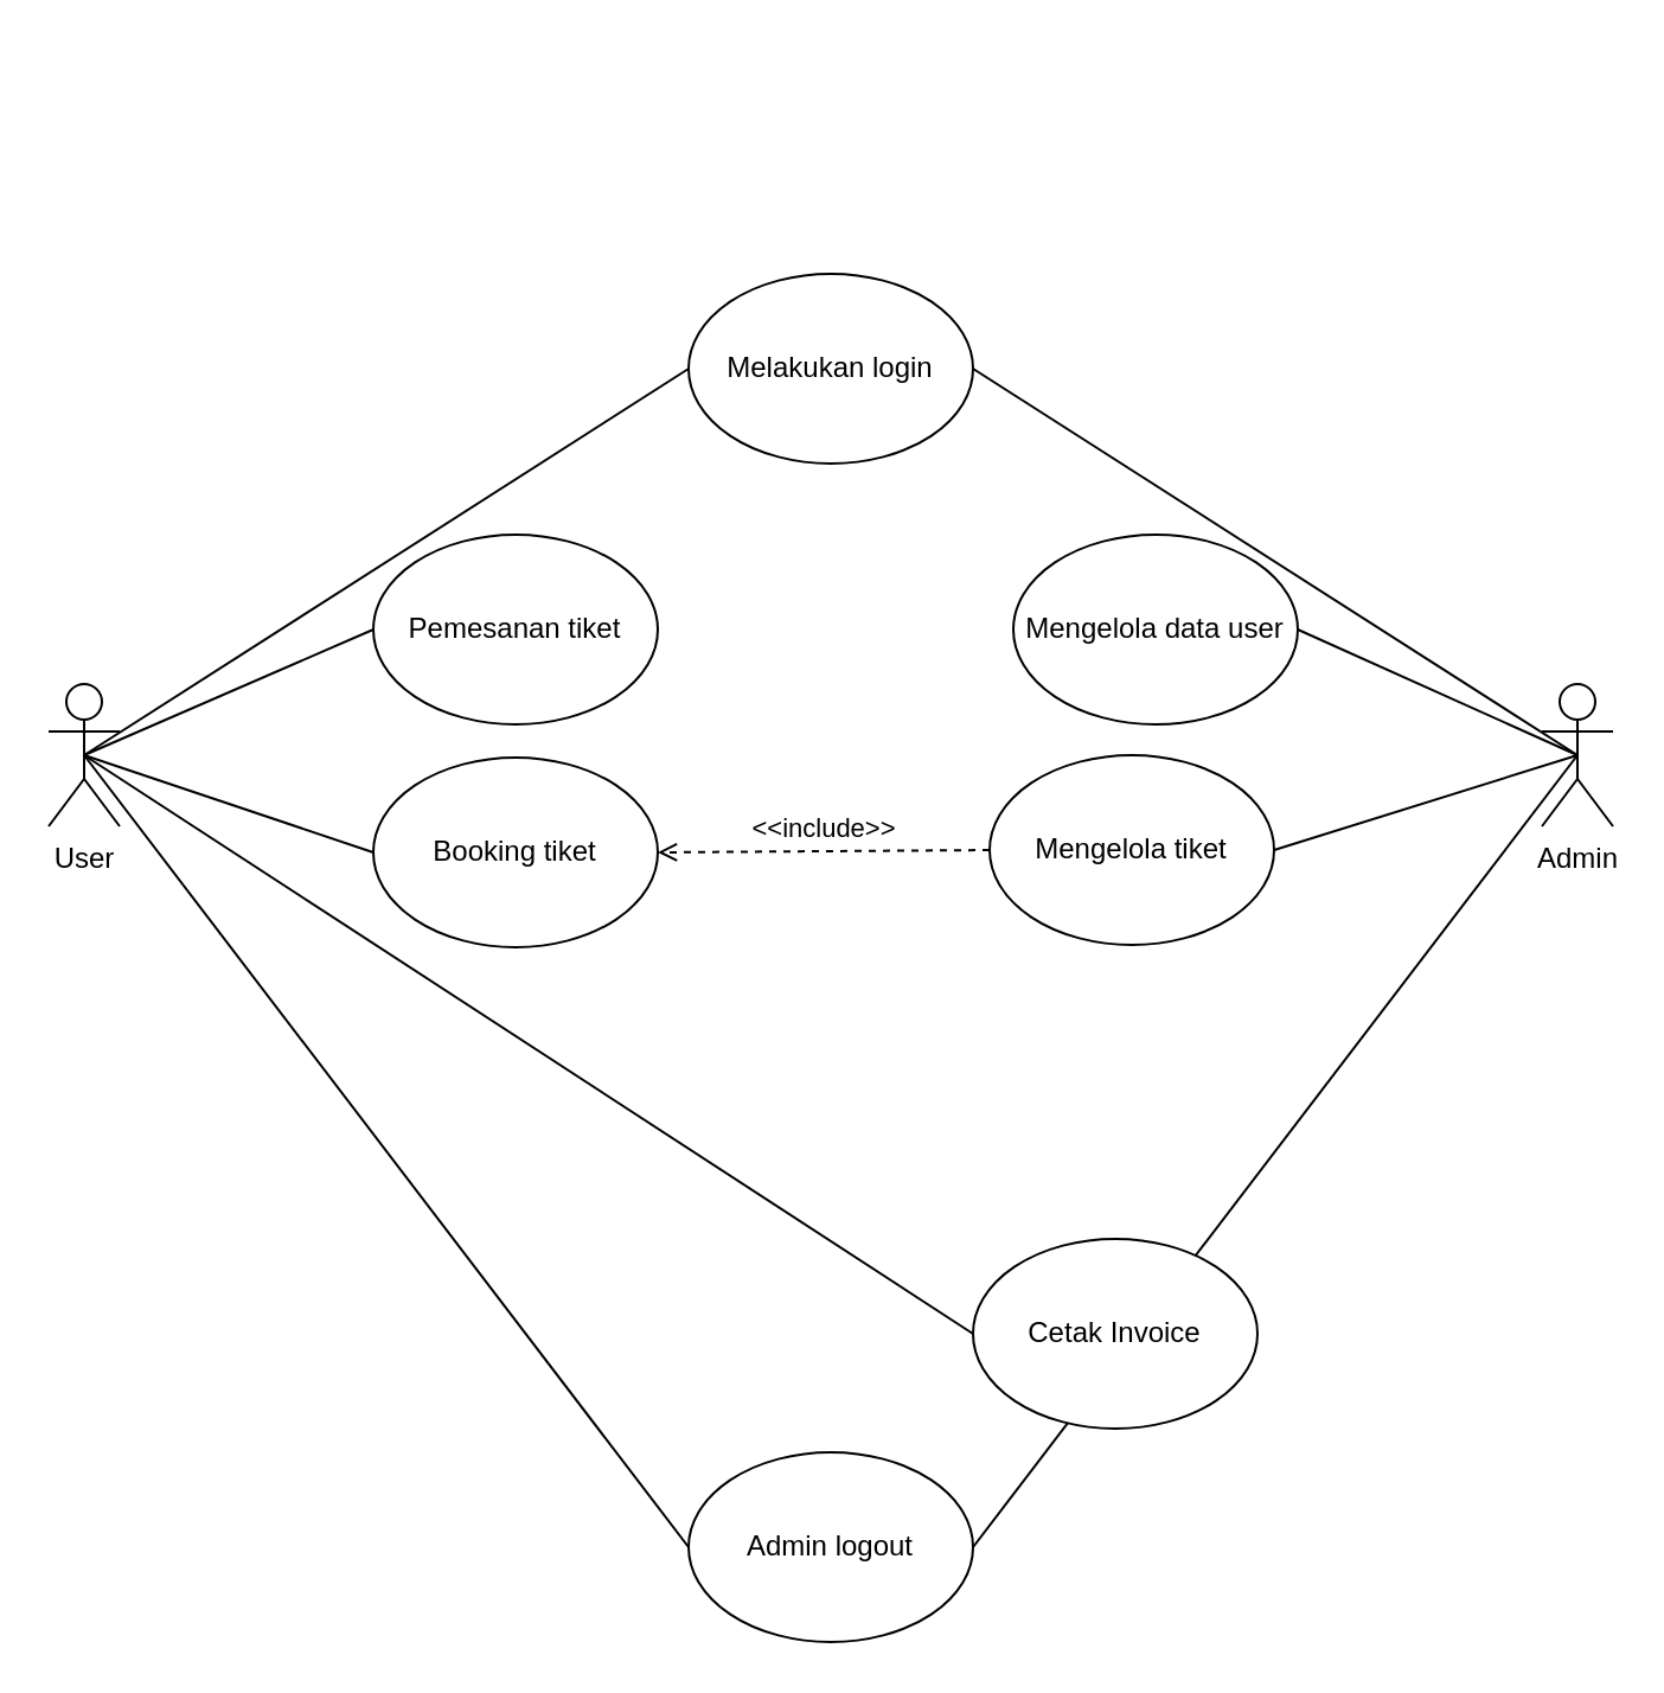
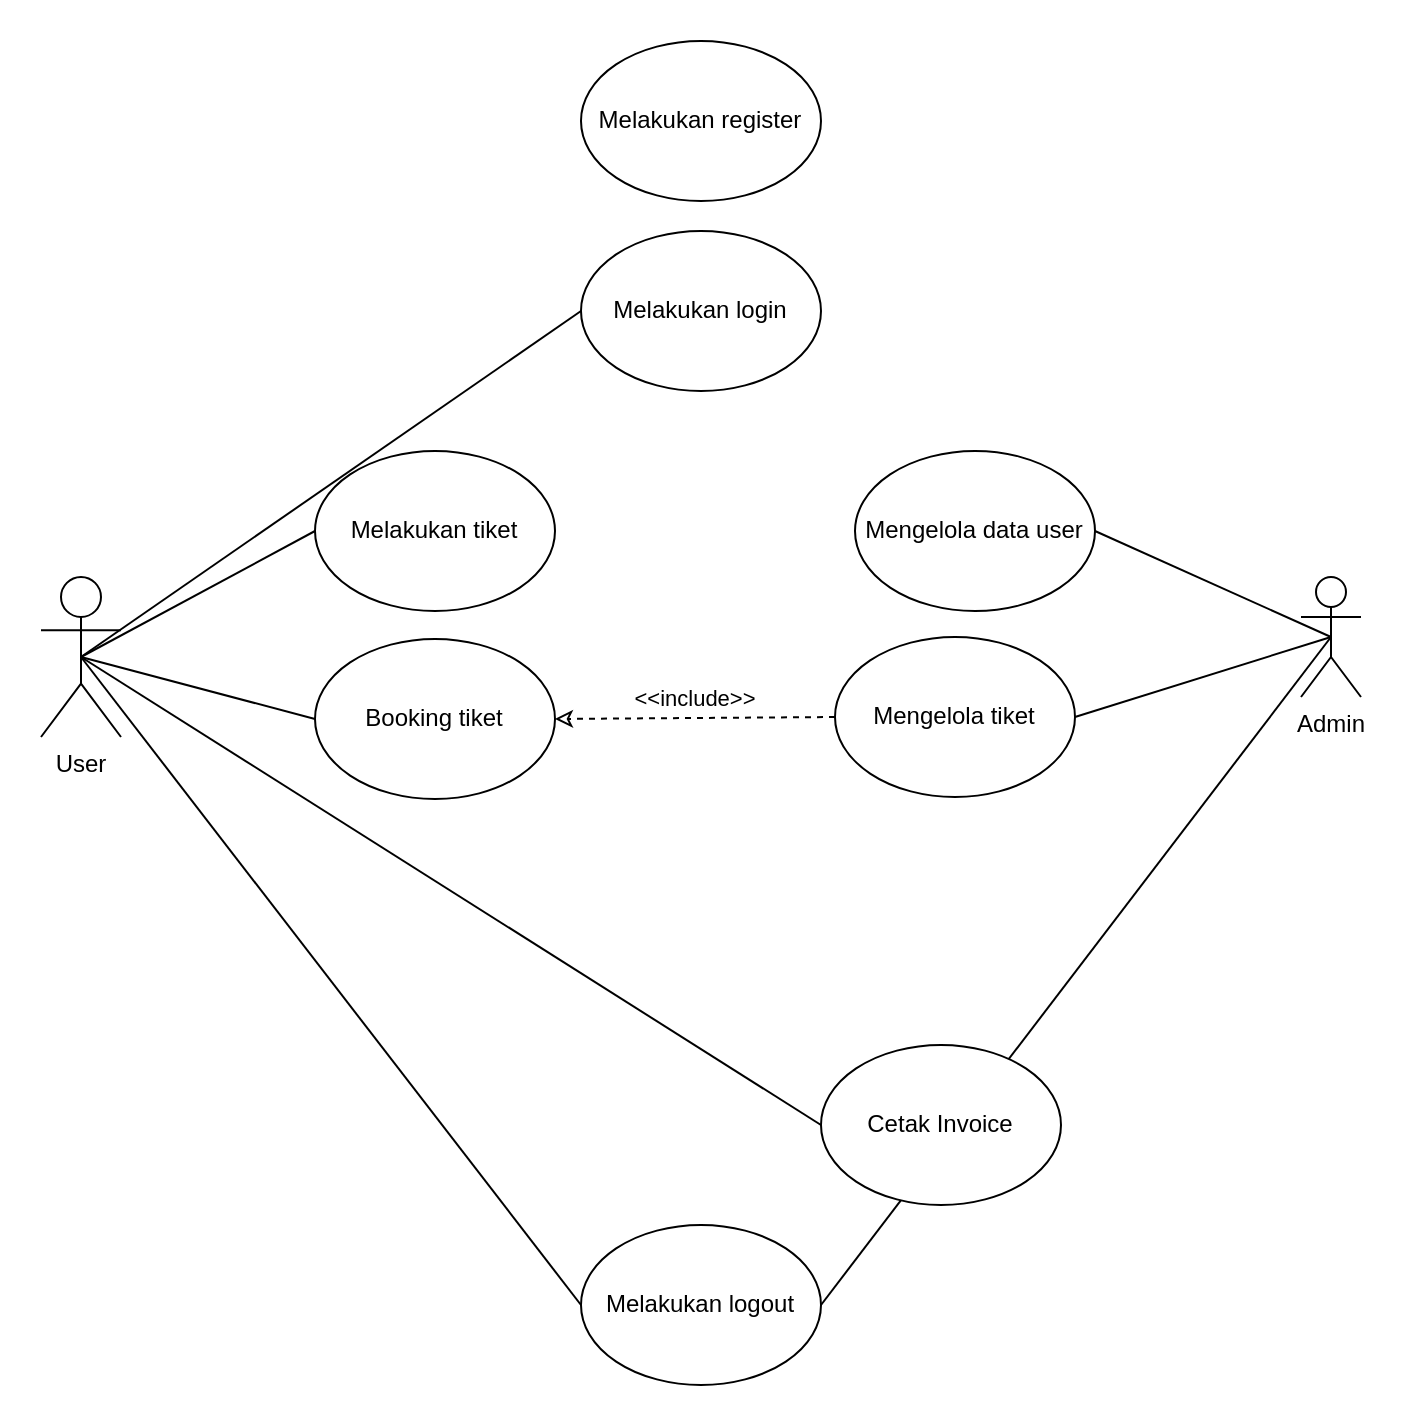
  <mxCell id="0" />
  <mxCell id="1" parent="0" />
- <mxCell id="2" value="User" style="shape=umlActor;verticalLabelPosition=bottom;verticalAlign=top;html=1;outlineConnect=0;" parent="1" vertex="1"><mxGeometry x="20" y="288" width="30" height="60" as="geometry" /></mxCell>
+ <mxCell id="2" value="User" style="shape=umlActor;verticalLabelPosition=bottom;verticalAlign=top;html=1;outlineConnect=0;" parent="1" vertex="1"><mxGeometry x="20" y="288" width="40" height="80" as="geometry" /></mxCell>
  <mxCell id="3" value="Admin" style="shape=umlActor;verticalLabelPosition=bottom;verticalAlign=top;html=1;outlineConnect=0;" parent="1" vertex="1"><mxGeometry x="650" y="288" width="30" height="60" as="geometry" /></mxCell>
+ <mxCell id="4" value="Melakukan register" style="ellipse;whiteSpace=wrap;html=1;" parent="1" vertex="1"><mxGeometry x="290" y="20" width="120" height="80" as="geometry" /></mxCell>
  <mxCell id="5" value="Melakukan login" style="ellipse;whiteSpace=wrap;html=1;" parent="1" vertex="1"><mxGeometry x="290" y="115" width="120" height="80" as="geometry" /></mxCell>
- <mxCell id="6" value="Admin logout" style="ellipse;whiteSpace=wrap;html=1;" parent="1" vertex="1"><mxGeometry x="290" y="612" width="120" height="80" as="geometry" /></mxCell>
- <mxCell id="7" value="Pemesanan tiket" style="ellipse;whiteSpace=wrap;html=1;" parent="1" vertex="1"><mxGeometry x="157" y="225" width="120" height="80" as="geometry" /></mxCell>
+ <mxCell id="6" value="Melakukan logout" style="ellipse;whiteSpace=wrap;html=1;" parent="1" vertex="1"><mxGeometry x="290" y="612" width="120" height="80" as="geometry" /></mxCell>
+ <mxCell id="7" value="Melakukan tiket" style="ellipse;whiteSpace=wrap;html=1;" parent="1" vertex="1"><mxGeometry x="157" y="225" width="120" height="80" as="geometry" /></mxCell>
  <mxCell id="8" value="Booking tiket" style="ellipse;whiteSpace=wrap;html=1;" parent="1" vertex="1"><mxGeometry x="157" y="319" width="120" height="80" as="geometry" /></mxCell>
  <mxCell id="9" value="Mengelola data user" style="ellipse;whiteSpace=wrap;html=1;" parent="1" vertex="1"><mxGeometry x="427" y="225" width="120" height="80" as="geometry" /></mxCell>
  <mxCell id="10" value="Mengelola tiket" style="ellipse;whiteSpace=wrap;html=1;" parent="1" vertex="1"><mxGeometry x="417" y="318" width="120" height="80" as="geometry" /></mxCell>
  <mxCell id="11" value="" style="endArrow=none;html=1;rounded=0;entryX=0;entryY=0.5;entryDx=0;entryDy=0;exitX=0.5;exitY=0.5;exitDx=0;exitDy=0;exitPerimeter=0;" parent="1" source="2" target="5" edge="1"><mxGeometry width="50" height="50" relative="1" as="geometry"><mxPoint x="-30" y="315" as="sourcePoint" /><mxPoint x="140" y="35" as="targetPoint" /></mxGeometry></mxCell>
  <mxCell id="12" value="" style="endArrow=none;html=1;rounded=0;entryX=0;entryY=0.5;entryDx=0;entryDy=0;exitX=0.5;exitY=0.5;exitDx=0;exitDy=0;exitPerimeter=0;" parent="1" source="2" target="8" edge="1"><mxGeometry width="50" height="50" relative="1" as="geometry"><mxPoint x="10" y="215" as="sourcePoint" /><mxPoint x="140" y="155" as="targetPoint" /></mxGeometry></mxCell>
  <mxCell id="13" value="" style="endArrow=none;html=1;rounded=0;exitX=0.5;exitY=0.5;exitDx=0;exitDy=0;exitPerimeter=0;entryX=0;entryY=0.5;entryDx=0;entryDy=0;" parent="1" source="2" target="7" edge="1"><mxGeometry width="50" height="50" relative="1" as="geometry"><mxPoint x="40" y="225" as="sourcePoint" /><mxPoint x="150" y="165" as="targetPoint" /></mxGeometry></mxCell>
  <mxCell id="14" value="" style="endArrow=none;html=1;rounded=0;entryX=0;entryY=0.5;entryDx=0;entryDy=0;exitX=0.5;exitY=0.5;exitDx=0;exitDy=0;exitPerimeter=0;" parent="1" source="2" target="6" edge="1"><mxGeometry width="50" height="50" relative="1" as="geometry"><mxPoint x="-30" y="315" as="sourcePoint" /><mxPoint x="140" y="525" as="targetPoint" /></mxGeometry></mxCell>
  <mxCell id="15" value="" style="endArrow=none;html=1;rounded=0;exitX=1;exitY=0.5;exitDx=0;exitDy=0;entryX=0.5;entryY=0.5;entryDx=0;entryDy=0;entryPerimeter=0;" parent="1" source="9" target="3" edge="1"><mxGeometry width="50" height="50" relative="1" as="geometry"><mxPoint x="583" y="115" as="sourcePoint" /><mxPoint x="675" y="225" as="targetPoint" /></mxGeometry></mxCell>
  <mxCell id="16" value="" style="endArrow=none;html=1;rounded=0;exitX=1;exitY=0.5;exitDx=0;exitDy=0;entryX=0.5;entryY=0.5;entryDx=0;entryDy=0;entryPerimeter=0;" parent="1" source="10" target="3" edge="1"><mxGeometry width="50" height="50" relative="1" as="geometry"><mxPoint x="580" y="225" as="sourcePoint" /><mxPoint x="675" y="225" as="targetPoint" /></mxGeometry></mxCell>
  <mxCell id="17" value="" style="endArrow=none;html=1;rounded=0;exitX=1;exitY=0.5;exitDx=0;exitDy=0;entryX=0.5;entryY=0.5;entryDx=0;entryDy=0;entryPerimeter=0;" parent="1" source="6" target="3" edge="1"><mxGeometry width="50" height="50" relative="1" as="geometry"><mxPoint x="570" y="558" as="sourcePoint" /><mxPoint x="675" y="225" as="targetPoint" /></mxGeometry></mxCell>
- <mxCell id="18" value="&amp;lt;&amp;lt;include&amp;gt;&amp;gt;" style="html=1;verticalAlign=bottom;labelBackgroundColor=none;endArrow=open;endFill=0;dashed=1;rounded=0;exitX=0;exitY=0.5;exitDx=0;exitDy=0;entryX=1;entryY=0.5;entryDx=0;entryDy=0;" parent="1" source="10" target="8" edge="1"><mxGeometry width="160" relative="1" as="geometry"><mxPoint x="220" y="345" as="sourcePoint" /><mxPoint x="380" y="345" as="targetPoint" /></mxGeometry></mxCell>
- <mxCell id="19" value="" style="endArrow=none;html=1;rounded=0;entryX=0.5;entryY=0.5;entryDx=0;entryDy=0;entryPerimeter=0;exitX=1;exitY=0.5;exitDx=0;exitDy=0;" parent="1" source="5" target="3" edge="1"><mxGeometry width="50" height="50" relative="1" as="geometry"><mxPoint x="570" y="78" as="sourcePoint" /><mxPoint x="675" y="225" as="targetPoint" /></mxGeometry></mxCell>
+ <mxCell id="18" value="&amp;lt;&amp;lt;include&amp;gt;&amp;gt;" style="html=1;verticalAlign=bottom;labelBackgroundColor=none;endArrow=classic;endFill=0;dashed=1;rounded=0;exitX=0;exitY=0.5;exitDx=0;exitDy=0;entryX=1;entryY=0.5;entryDx=0;entryDy=0;" parent="1" source="10" target="8" edge="1"><mxGeometry width="160" relative="1" as="geometry"><mxPoint x="220" y="345" as="sourcePoint" /><mxPoint x="380" y="345" as="targetPoint" /></mxGeometry></mxCell>
  <mxCell id="20" value="" style="endArrow=none;html=1;rounded=0;exitX=0.5;exitY=0.5;exitDx=0;exitDy=0;exitPerimeter=0;entryX=0;entryY=0.5;entryDx=0;entryDy=0;" edge="1" parent="1" source="2" target="21"><mxGeometry width="50" height="50" relative="1" as="geometry"><mxPoint x="40" y="325" as="sourcePoint" /><mxPoint x="340" y="585" as="targetPoint" /></mxGeometry></mxCell>
  <mxCell id="21" value="Cetak Invoice" style="ellipse;whiteSpace=wrap;html=1;" vertex="1" parent="1"><mxGeometry x="410" y="522" width="120" height="80" as="geometry" /></mxCell>
